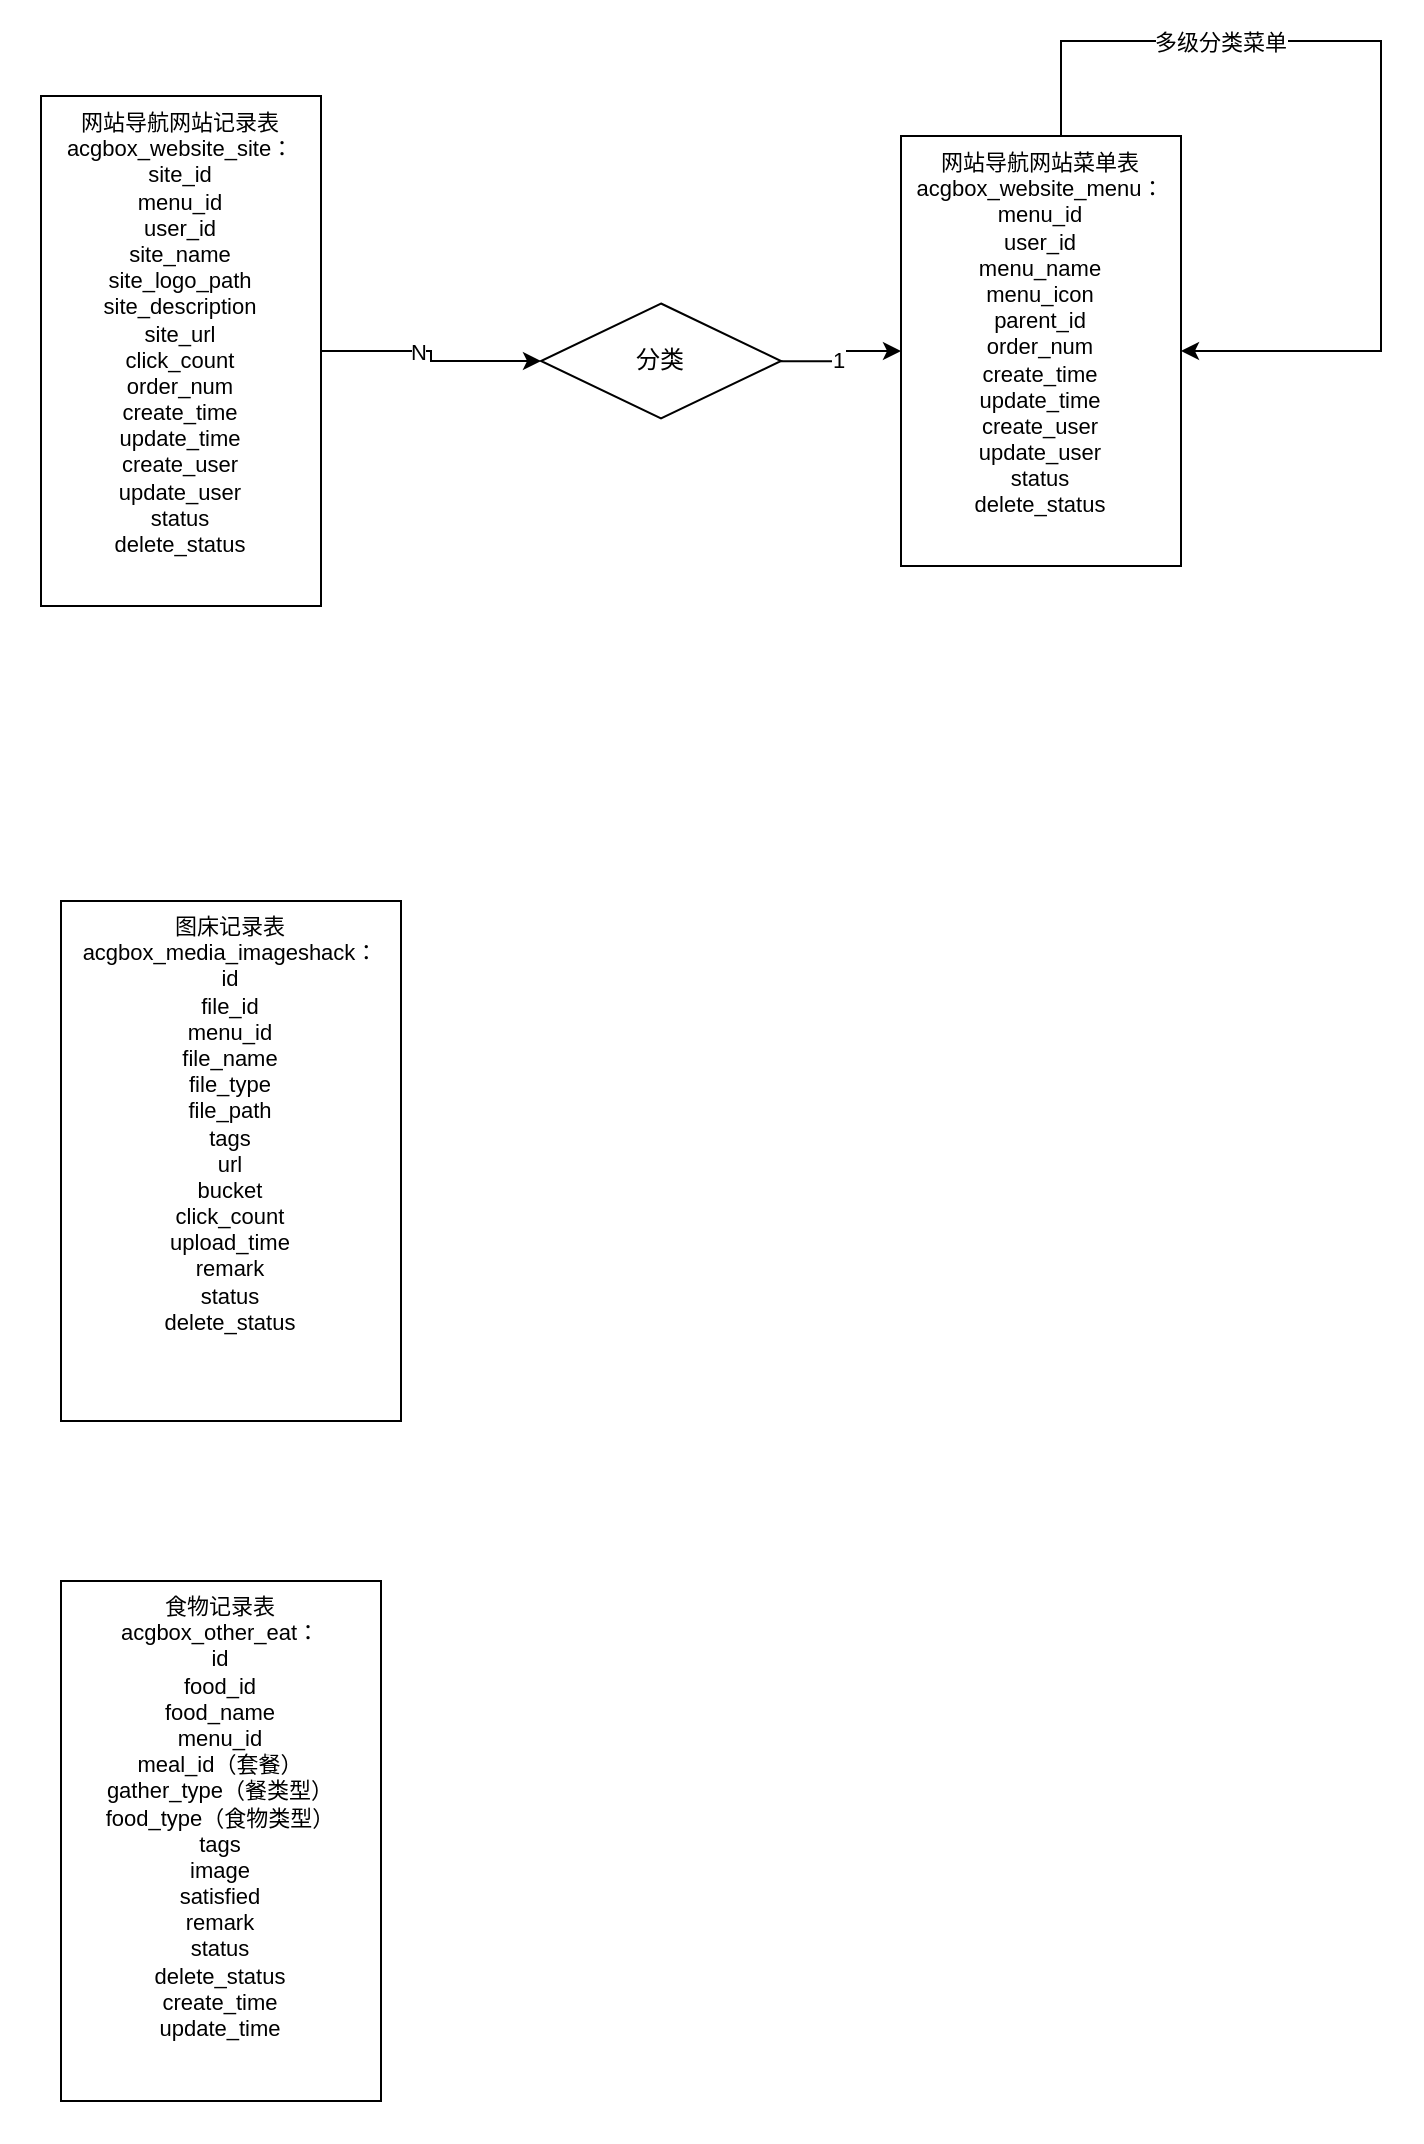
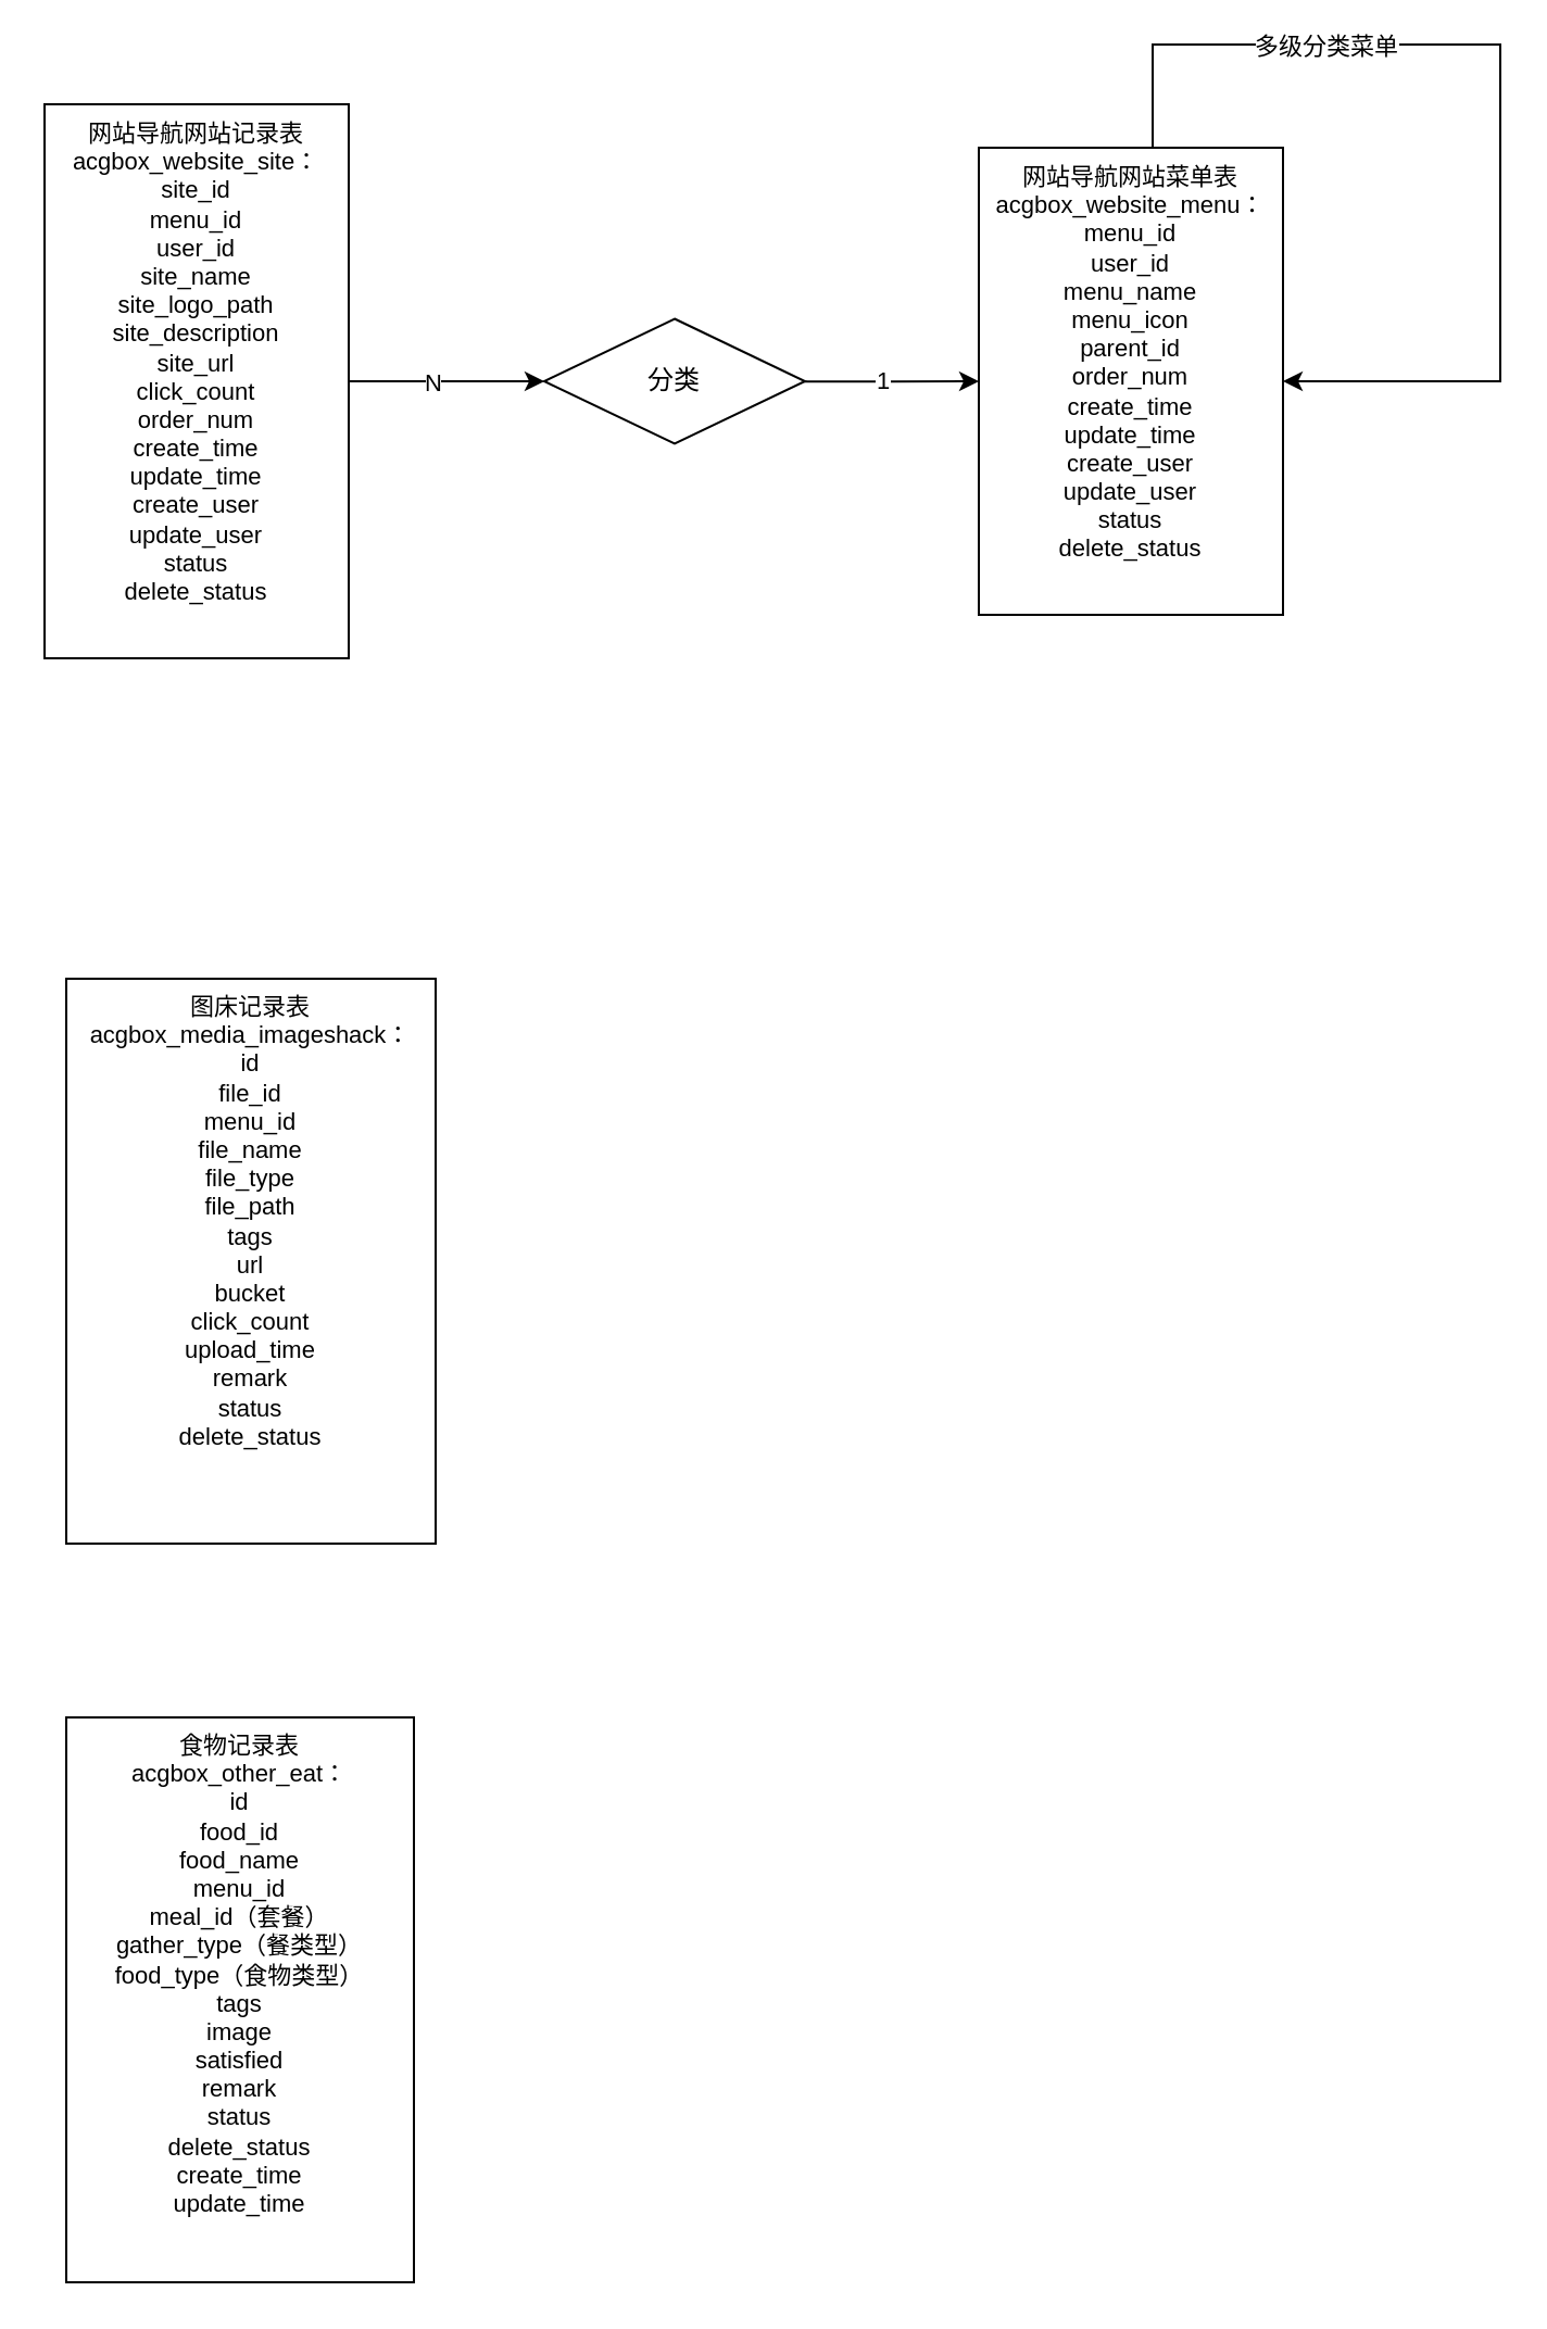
  <mxCell id="0" />
  <mxCell id="1" parent="0" />
  <mxCell id="2" style="edgeStyle=orthogonalEdgeStyle;rounded=0;orthogonalLoop=1;jettySize=auto;html=1;exitX=1;exitY=0.5;exitDx=0;exitDy=0;entryX=0;entryY=0.5;entryDx=0;entryDy=0;" parent="1" source="4" target="8" edge="1"><mxGeometry relative="1" as="geometry"><mxPoint x="240" y="175.286" as="targetPoint" /></mxGeometry></mxCell>
  <mxCell id="3" value="N" style="edgeLabel;html=1;align=center;verticalAlign=middle;resizable=0;points=[];" parent="2" vertex="1" connectable="0"><mxGeometry x="-0.157" relative="1" as="geometry"><mxPoint as="offset" /></mxGeometry></mxCell>
  <mxCell id="4" value="&lt;font style=&quot;font-size: 11px;&quot;&gt;网站导航网站记录表&lt;br style=&quot;font-size: 11px;&quot;&gt;acgbox_website_site：&lt;br style=&quot;font-size: 11px;&quot;&gt;site_id&lt;br style=&quot;font-size: 11px;&quot;&gt;menu_id&lt;br&gt;user_id&lt;br style=&quot;font-size: 11px;&quot;&gt;site_name&lt;br style=&quot;font-size: 11px;&quot;&gt;site_logo_path&lt;br style=&quot;font-size: 11px;&quot;&gt;site_description&lt;br style=&quot;font-size: 11px;&quot;&gt;site_url&lt;br style=&quot;font-size: 11px;&quot;&gt;click_count&lt;br style=&quot;font-size: 11px;&quot;&gt;order_num&lt;br style=&quot;font-size: 11px;&quot;&gt;create_time&lt;br style=&quot;font-size: 11px;&quot;&gt;update_time&lt;br style=&quot;font-size: 11px;&quot;&gt;create_user&lt;br style=&quot;font-size: 11px;&quot;&gt;update_user&lt;br&gt;status&lt;br style=&quot;font-size: 11px;&quot;&gt;delete_status&lt;br style=&quot;font-size: 11px;&quot;&gt;&lt;br style=&quot;font-size: 11px;&quot;&gt;&lt;br style=&quot;font-size: 11px;&quot;&gt;&lt;/font&gt;" style="whiteSpace=wrap;html=1;verticalAlign=top;fontSize=10;" parent="1" vertex="1"><mxGeometry x="20" y="47.5" width="140" height="255" as="geometry" /></mxCell>
  <mxCell id="5" value="&lt;font style=&quot;font-size: 11px;&quot;&gt;网站导航网站菜单表&lt;br style=&quot;font-size: 11px;&quot;&gt;acgbox_website_menu：&lt;br style=&quot;font-size: 11px;&quot;&gt;menu_id&lt;br&gt;user_id&lt;br&gt;menu_name&lt;br&gt;menu_icon&lt;br style=&quot;font-size: 11px;&quot;&gt;parent_id&lt;br style=&quot;font-size: 11px;&quot;&gt;order_num&lt;br style=&quot;font-size: 11px;&quot;&gt;create_time&lt;br style=&quot;font-size: 11px;&quot;&gt;update_time&lt;br style=&quot;font-size: 11px;&quot;&gt;create_user&lt;br style=&quot;font-size: 11px;&quot;&gt;update_user&lt;br style=&quot;font-size: 11px;&quot;&gt;status&lt;br&gt;delete_status&lt;br style=&quot;font-size: 11px;&quot;&gt;&lt;/font&gt;" style="whiteSpace=wrap;html=1;verticalAlign=top;fontSize=10;" parent="1" vertex="1"><mxGeometry x="450" y="67.5" width="140" height="215" as="geometry" /></mxCell>
  <mxCell id="6" style="edgeStyle=orthogonalEdgeStyle;rounded=0;orthogonalLoop=1;jettySize=auto;html=1;" parent="1" source="8" target="5" edge="1"><mxGeometry relative="1" as="geometry" /></mxCell>
  <mxCell id="7" value="1" style="edgeLabel;html=1;align=center;verticalAlign=middle;resizable=0;points=[];" parent="6" vertex="1" connectable="0"><mxGeometry x="-0.108" y="1" relative="1" as="geometry"><mxPoint as="offset" /></mxGeometry></mxCell>
- <mxCell id="8" value="分类" style="rhombus;whiteSpace=wrap;html=1;" parent="1" vertex="1"><mxGeometry x="270" y="151.25" width="120" height="57.5" as="geometry" /></mxCell>
+ <mxCell id="8" value="分类" style="rhombus;whiteSpace=wrap;html=1;" parent="1" vertex="1"><mxGeometry x="250" y="146.25" width="120" height="57.5" as="geometry" /></mxCell>
  <mxCell id="9" style="edgeStyle=orthogonalEdgeStyle;rounded=0;orthogonalLoop=1;jettySize=auto;html=1;entryX=1;entryY=0.5;entryDx=0;entryDy=0;" parent="1" source="5" target="5" edge="1"><mxGeometry relative="1" as="geometry"><Array as="points"><mxPoint x="530" y="20" /><mxPoint x="690" y="20" /><mxPoint x="690" y="175" /></Array></mxGeometry></mxCell>
  <mxCell id="10" value="多级分类菜单" style="edgeLabel;html=1;align=center;verticalAlign=middle;resizable=0;points=[];" parent="9" vertex="1" connectable="0"><mxGeometry x="-0.304" relative="1" as="geometry"><mxPoint x="-34" as="offset" /></mxGeometry></mxCell>
  <mxCell id="11" value="&lt;font style=&quot;font-size: 11px;&quot;&gt;图床记录表&lt;br style=&quot;font-size: 11px;&quot;&gt;acgbox_media_imageshack：&lt;br style=&quot;font-size: 11px;&quot;&gt;id&lt;br&gt;file_id&lt;br style=&quot;font-size: 11px;&quot;&gt;menu_id&lt;br&gt;file_name&lt;br&gt;file_type&lt;br&gt;file_path&lt;br style=&quot;font-size: 11px;&quot;&gt;tags&lt;br style=&quot;font-size: 11px;&quot;&gt;url&lt;br&gt;bucket&lt;br style=&quot;font-size: 11px;&quot;&gt;click_count&lt;br style=&quot;font-size: 11px;&quot;&gt;upload_time&lt;br&gt;remark&lt;br&gt;status&lt;br style=&quot;font-size: 11px;&quot;&gt;delete_status&lt;br style=&quot;font-size: 11px;&quot;&gt;&lt;br style=&quot;font-size: 11px;&quot;&gt;&lt;br style=&quot;font-size: 11px;&quot;&gt;&lt;/font&gt;" style="whiteSpace=wrap;html=1;verticalAlign=top;fontSize=10;" parent="1" vertex="1"><mxGeometry x="30" y="450" width="170" height="260" as="geometry" /></mxCell>
  <mxCell id="12" value="&lt;font style=&quot;font-size: 11px;&quot;&gt;食物记录表&lt;br style=&quot;font-size: 11px;&quot;&gt;acgbox_other_eat：&lt;br style=&quot;font-size: 11px;&quot;&gt;id&lt;br&gt;food_id&lt;br&gt;food_name&lt;br style=&quot;font-size: 11px;&quot;&gt;menu_id&lt;br&gt;meal_id（套餐）&lt;br&gt;gather_type（餐类型）&lt;br&gt;food_type（食物类型）&lt;br style=&quot;font-size: 11px;&quot;&gt;tags&lt;br&gt;image&lt;br&gt;satisfied&lt;br&gt;remark&lt;br&gt;status&lt;br style=&quot;font-size: 11px;&quot;&gt;delete_status&lt;br&gt;create_time&lt;br style=&quot;border-color: var(--border-color);&quot;&gt;update_time&lt;br style=&quot;font-size: 11px;&quot;&gt;&lt;br style=&quot;font-size: 11px;&quot;&gt;&lt;br style=&quot;font-size: 11px;&quot;&gt;&lt;/font&gt;" style="whiteSpace=wrap;html=1;verticalAlign=top;fontSize=10;" vertex="1" parent="1"><mxGeometry x="30" y="790" width="160" height="260" as="geometry" /></mxCell>
